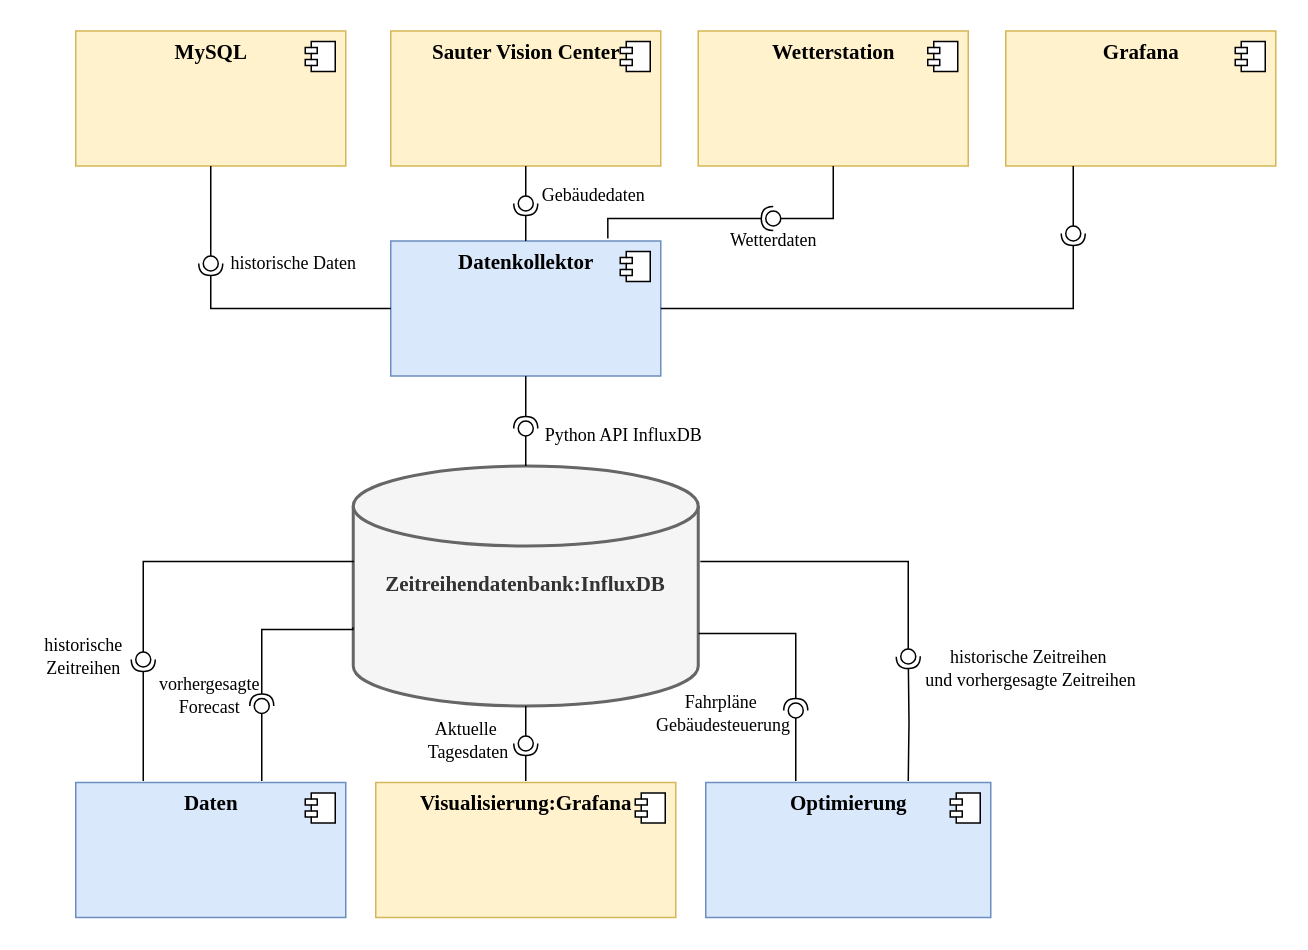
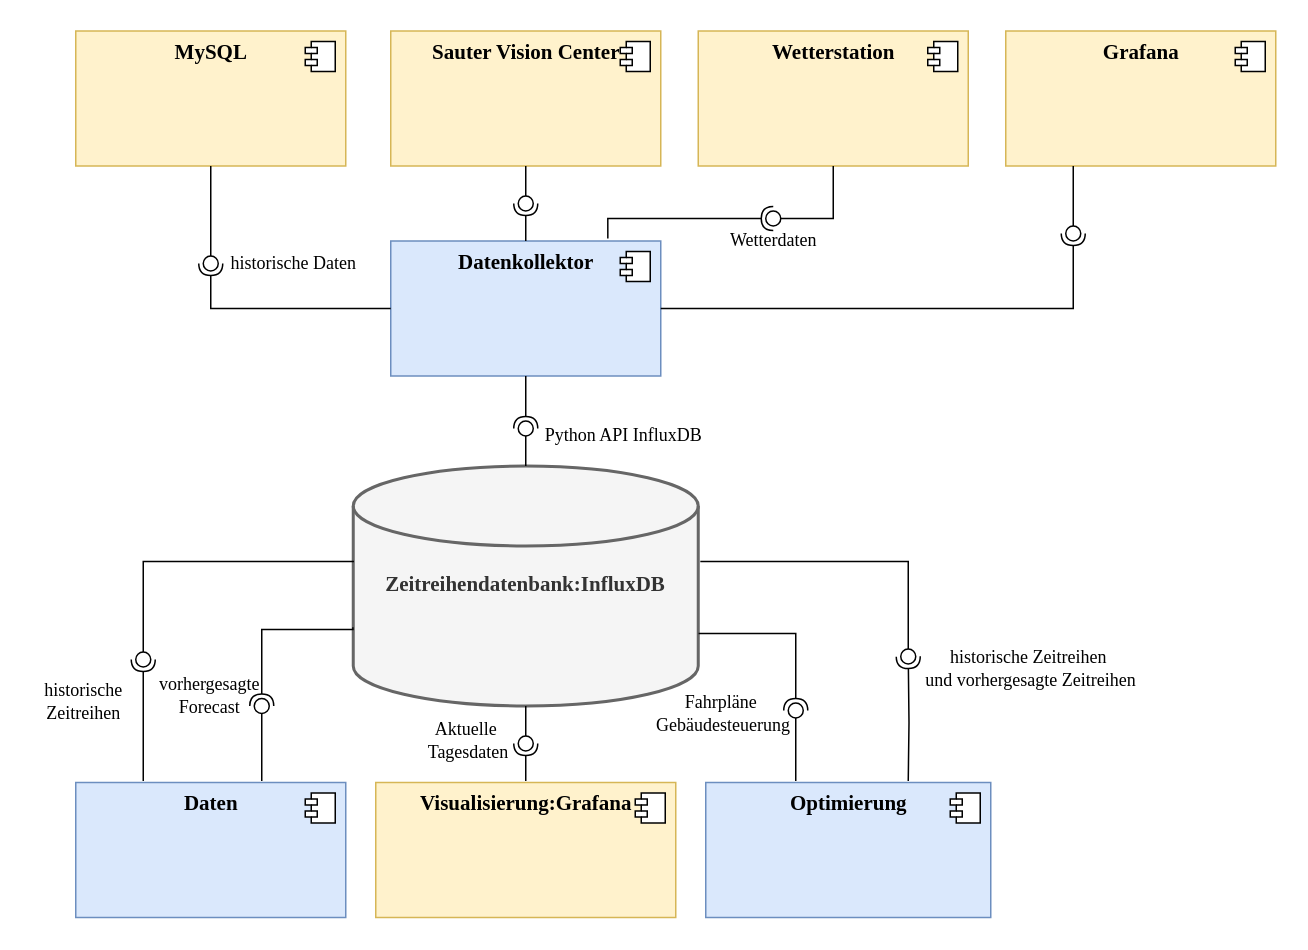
  <mxCell id="0" />
  <mxCell id="1" parent="0" />
  <mxCell id="2" value="Visualisierung:Grafana" style="html=1;dropTarget=0;fontFamily=Garamond;fontSize=14;fontStyle=1;verticalAlign=top;fillColor=#fff2cc;strokeColor=#d6b656;" parent="1" vertex="1"><mxGeometry x="250" y="521" width="200" height="90" as="geometry" /></mxCell>
  <mxCell id="3" value="" style="shape=module;jettyWidth=8;jettyHeight=4;fontFamily=Garamond;fontSize=14;fontStyle=1;verticalAlign=top;" parent="2" vertex="1"><mxGeometry x="1" width="20" height="20" relative="1" as="geometry"><mxPoint x="-27" y="7" as="offset" /></mxGeometry></mxCell>
  <mxCell id="4" value="Daten" style="html=1;dropTarget=0;fontFamily=Garamond;fontSize=14;fontStyle=1;verticalAlign=top;fillColor=#dae8fc;strokeColor=#6c8ebf;" parent="1" vertex="1"><mxGeometry x="50" y="521" width="180" height="90" as="geometry" /></mxCell>
  <mxCell id="5" value="" style="shape=module;jettyWidth=8;jettyHeight=4;fontFamily=Garamond;fontSize=14;fontStyle=1;verticalAlign=top;" parent="4" vertex="1"><mxGeometry x="1" width="20" height="20" relative="1" as="geometry"><mxPoint x="-27" y="7" as="offset" /></mxGeometry></mxCell>
  <mxCell id="6" value="Zeitreihendatenbank:InfluxDB" style="strokeWidth=2;html=1;shape=mxgraph.flowchart.database;whiteSpace=wrap;fontFamily=Garamond;fontSize=14;fontStyle=1;verticalAlign=middle;fillColor=#f5f5f5;fontColor=#333333;strokeColor=#666666;" parent="1" vertex="1"><mxGeometry x="235" y="310" width="230" height="160" as="geometry" /></mxCell>
  <mxCell id="7" value="Optimierung" style="html=1;dropTarget=0;fontFamily=Garamond;fontSize=14;fontStyle=1;verticalAlign=top;fillColor=#dae8fc;strokeColor=#6c8ebf;" parent="1" vertex="1"><mxGeometry x="470" y="521" width="190" height="90" as="geometry" /></mxCell>
  <mxCell id="8" value="" style="shape=module;jettyWidth=8;jettyHeight=4;fontFamily=Garamond;fontSize=14;fontStyle=1;verticalAlign=top;" parent="7" vertex="1"><mxGeometry x="1" width="20" height="20" relative="1" as="geometry"><mxPoint x="-27" y="7" as="offset" /></mxGeometry></mxCell>
  <mxCell id="9" value="Datenkollektor" style="html=1;dropTarget=0;fontFamily=Garamond;fontSize=14;fontStyle=1;verticalAlign=top;fillColor=#dae8fc;strokeColor=#6c8ebf;" parent="1" vertex="1"><mxGeometry x="260" y="160" width="180" height="90" as="geometry" /></mxCell>
  <mxCell id="10" value="" style="shape=module;jettyWidth=8;jettyHeight=4;fontFamily=Garamond;fontSize=14;fontStyle=1;verticalAlign=top;" parent="9" vertex="1"><mxGeometry x="1" width="20" height="20" relative="1" as="geometry"><mxPoint x="-27" y="7" as="offset" /></mxGeometry></mxCell>
  <mxCell id="11" value="MySQL" style="html=1;dropTarget=0;fontFamily=Garamond;fontSize=14;fontStyle=1;verticalAlign=top;fillColor=#fff2cc;strokeColor=#d6b656;" parent="1" vertex="1"><mxGeometry x="50" y="20" width="180" height="90" as="geometry" /></mxCell>
  <mxCell id="12" value="" style="shape=module;jettyWidth=8;jettyHeight=4;fontFamily=Garamond;fontSize=14;fontStyle=1;verticalAlign=top;" parent="11" vertex="1"><mxGeometry x="1" width="20" height="20" relative="1" as="geometry"><mxPoint x="-27" y="7" as="offset" /></mxGeometry></mxCell>
  <mxCell id="13" value="Sauter Vision Center" style="html=1;dropTarget=0;fontFamily=Garamond;fontSize=14;fontStyle=1;verticalAlign=top;fillColor=#fff2cc;strokeColor=#d6b656;" parent="1" vertex="1"><mxGeometry x="260" y="20" width="180" height="90" as="geometry" /></mxCell>
  <mxCell id="14" value="" style="shape=module;jettyWidth=8;jettyHeight=4;fontFamily=Garamond;fontSize=14;fontStyle=1;verticalAlign=top;" parent="13" vertex="1"><mxGeometry x="1" width="20" height="20" relative="1" as="geometry"><mxPoint x="-27" y="7" as="offset" /></mxGeometry></mxCell>
  <mxCell id="15" value="Wetterstation" style="html=1;dropTarget=0;fontFamily=Garamond;fontSize=14;fontStyle=1;verticalAlign=top;fillColor=#fff2cc;strokeColor=#d6b656;" parent="1" vertex="1"><mxGeometry x="465" y="20" width="180" height="90" as="geometry" /></mxCell>
  <mxCell id="16" value="" style="shape=module;jettyWidth=8;jettyHeight=4;fontFamily=Garamond;fontSize=14;fontStyle=1;verticalAlign=top;" parent="15" vertex="1"><mxGeometry x="1" width="20" height="20" relative="1" as="geometry"><mxPoint x="-27" y="7" as="offset" /></mxGeometry></mxCell>
  <mxCell id="17" value="Grafana" style="html=1;dropTarget=0;fontFamily=Garamond;fontSize=14;fontStyle=1;verticalAlign=top;fillColor=#fff2cc;strokeColor=#d6b656;" parent="1" vertex="1"><mxGeometry x="670" y="20" width="180" height="90" as="geometry" /></mxCell>
  <mxCell id="18" value="" style="shape=module;jettyWidth=8;jettyHeight=4;fontFamily=Garamond;fontSize=14;fontStyle=1;verticalAlign=top;" parent="17" vertex="1"><mxGeometry x="1" width="20" height="20" relative="1" as="geometry"><mxPoint x="-27" y="7" as="offset" /></mxGeometry></mxCell>
  <mxCell id="19" value="" style="rounded=0;orthogonalLoop=1;jettySize=auto;html=1;endArrow=none;endFill=0;sketch=0;sourcePerimeterSpacing=0;targetPerimeterSpacing=0;exitX=0.25;exitY=1;exitDx=0;exitDy=0;edgeStyle=orthogonalEdgeStyle;fontFamily=Garamond;" edge="1" target="21" parent="1" source="17"><mxGeometry relative="1" as="geometry"><mxPoint x="535" y="185" as="sourcePoint" /></mxGeometry></mxCell>
  <mxCell id="20" value="" style="rounded=0;orthogonalLoop=1;jettySize=auto;html=1;endArrow=halfCircle;endFill=0;entryX=0.5;entryY=0.5;endSize=6;strokeWidth=1;sketch=0;exitX=1;exitY=0.5;exitDx=0;exitDy=0;edgeStyle=orthogonalEdgeStyle;fontFamily=Garamond;" edge="1" target="21" parent="1" source="9"><mxGeometry relative="1" as="geometry"><mxPoint x="590" y="185" as="sourcePoint" /><Array as="points"><mxPoint x="715" y="205" /></Array></mxGeometry></mxCell>
  <mxCell id="21" value="" style="ellipse;whiteSpace=wrap;html=1;align=center;aspect=fixed;resizable=0;points=[];outlineConnect=0;sketch=0;fontFamily=Garamond;" vertex="1" parent="1"><mxGeometry x="710" y="150" width="10" height="10" as="geometry" /></mxCell>
  <mxCell id="22" value="" style="rounded=0;orthogonalLoop=1;jettySize=auto;html=1;endArrow=none;endFill=0;sketch=0;sourcePerimeterSpacing=0;targetPerimeterSpacing=0;exitX=0.5;exitY=1;exitDx=0;exitDy=0;edgeStyle=orthogonalEdgeStyle;fontFamily=Garamond;" edge="1" target="24" parent="1" source="15"><mxGeometry relative="1" as="geometry"><mxPoint x="525" y="165" as="sourcePoint" /><Array as="points"><mxPoint x="555" y="145" /></Array></mxGeometry></mxCell>
  <mxCell id="23" value="" style="rounded=0;orthogonalLoop=1;jettySize=auto;html=1;endArrow=halfCircle;endFill=0;entryX=0.5;entryY=0.5;endSize=6;strokeWidth=1;sketch=0;edgeStyle=orthogonalEdgeStyle;fontFamily=Garamond;exitX=0.804;exitY=-0.019;exitDx=0;exitDy=0;exitPerimeter=0;" edge="1" target="24" parent="1" source="9"><mxGeometry relative="1" as="geometry"><mxPoint x="600" y="145" as="sourcePoint" /><Array as="points"><mxPoint x="405" y="145" /></Array></mxGeometry></mxCell>
  <mxCell id="24" value="" style="ellipse;whiteSpace=wrap;html=1;align=center;aspect=fixed;resizable=0;points=[];outlineConnect=0;sketch=0;fontFamily=Garamond;" vertex="1" parent="1"><mxGeometry x="510" y="140" width="10" height="10" as="geometry" /></mxCell>
  <mxCell id="25" value="" style="rounded=0;orthogonalLoop=1;jettySize=auto;html=1;endArrow=none;endFill=0;sketch=0;sourcePerimeterSpacing=0;targetPerimeterSpacing=0;exitX=0.5;exitY=1;exitDx=0;exitDy=0;fontFamily=Garamond;" edge="1" target="27" parent="1" source="13"><mxGeometry relative="1" as="geometry"><mxPoint x="400" y="165" as="sourcePoint" /></mxGeometry></mxCell>
  <mxCell id="26" value="" style="rounded=0;orthogonalLoop=1;jettySize=auto;html=1;endArrow=halfCircle;endFill=0;entryX=0.5;entryY=0.5;endSize=6;strokeWidth=1;sketch=0;exitX=0.5;exitY=0;exitDx=0;exitDy=0;fontFamily=Garamond;" edge="1" target="27" parent="1" source="9"><mxGeometry relative="1" as="geometry"><mxPoint x="440" y="165" as="sourcePoint" /></mxGeometry></mxCell>
  <mxCell id="27" value="" style="ellipse;whiteSpace=wrap;html=1;align=center;aspect=fixed;resizable=0;points=[];outlineConnect=0;sketch=0;fontFamily=Garamond;" vertex="1" parent="1"><mxGeometry x="345" y="130" width="10" height="10" as="geometry" /></mxCell>
  <mxCell id="28" value="" style="rounded=0;orthogonalLoop=1;jettySize=auto;html=1;endArrow=none;endFill=0;sketch=0;sourcePerimeterSpacing=0;targetPerimeterSpacing=0;exitX=0.5;exitY=1;exitDx=0;exitDy=0;edgeStyle=orthogonalEdgeStyle;fontFamily=Garamond;" edge="1" target="30" parent="1" source="11"><mxGeometry relative="1" as="geometry"><mxPoint x="154" y="138" as="sourcePoint" /><Array as="points"><mxPoint x="140" y="138" /></Array></mxGeometry></mxCell>
  <mxCell id="29" value="" style="rounded=0;orthogonalLoop=1;jettySize=auto;html=1;endArrow=halfCircle;endFill=0;entryX=0.5;entryY=0.5;endSize=6;strokeWidth=1;sketch=0;exitX=0;exitY=0.5;exitDx=0;exitDy=0;edgeStyle=orthogonalEdgeStyle;fontFamily=Garamond;" edge="1" target="30" parent="1" source="9"><mxGeometry relative="1" as="geometry"><mxPoint x="194" y="138" as="sourcePoint" /><Array as="points"><mxPoint x="140" y="205" /></Array></mxGeometry></mxCell>
  <mxCell id="30" value="" style="ellipse;whiteSpace=wrap;html=1;align=center;aspect=fixed;resizable=0;points=[];outlineConnect=0;sketch=0;fontFamily=Garamond;" vertex="1" parent="1"><mxGeometry x="135" y="170" width="10" height="10" as="geometry" /></mxCell>
  <mxCell id="31" value="" style="rounded=0;orthogonalLoop=1;jettySize=auto;html=1;endArrow=none;endFill=0;sketch=0;sourcePerimeterSpacing=0;targetPerimeterSpacing=0;exitX=0.5;exitY=1;exitDx=0;exitDy=0;exitPerimeter=0;fontFamily=Garamond;" edge="1" target="33" parent="1" source="6"><mxGeometry relative="1" as="geometry"><mxPoint x="350" y="520" as="sourcePoint" /></mxGeometry></mxCell>
  <mxCell id="32" value="" style="rounded=0;orthogonalLoop=1;jettySize=auto;html=1;endArrow=halfCircle;endFill=0;entryX=0.5;entryY=0.5;endSize=6;strokeWidth=1;sketch=0;fontFamily=Garamond;" edge="1" target="33" parent="1"><mxGeometry relative="1" as="geometry"><mxPoint x="350" y="520" as="sourcePoint" /></mxGeometry></mxCell>
  <mxCell id="33" value="" style="ellipse;whiteSpace=wrap;html=1;align=center;aspect=fixed;resizable=0;points=[];outlineConnect=0;sketch=0;fontFamily=Garamond;" vertex="1" parent="1"><mxGeometry x="345" y="490" width="10" height="10" as="geometry" /></mxCell>
  <mxCell id="34" value="" style="rounded=0;orthogonalLoop=1;jettySize=auto;html=1;endArrow=none;endFill=0;sketch=0;sourcePerimeterSpacing=0;targetPerimeterSpacing=0;exitX=0.5;exitY=0;exitDx=0;exitDy=0;exitPerimeter=0;fontFamily=Garamond;" edge="1" target="36" parent="1" source="6"><mxGeometry relative="1" as="geometry"><mxPoint x="420" y="295" as="sourcePoint" /></mxGeometry></mxCell>
  <mxCell id="35" value="" style="rounded=0;orthogonalLoop=1;jettySize=auto;html=1;endArrow=halfCircle;endFill=0;entryX=0.5;entryY=0.5;endSize=6;strokeWidth=1;sketch=0;fontFamily=Garamond;" edge="1" target="36" parent="1"><mxGeometry relative="1" as="geometry"><mxPoint x="350" y="250" as="sourcePoint" /></mxGeometry></mxCell>
  <mxCell id="36" value="" style="ellipse;whiteSpace=wrap;html=1;align=center;aspect=fixed;resizable=0;points=[];outlineConnect=0;sketch=0;fontFamily=Garamond;" vertex="1" parent="1"><mxGeometry x="345" y="280" width="10" height="10" as="geometry" /></mxCell>
  <mxCell id="37" value="" style="rounded=0;orthogonalLoop=1;jettySize=auto;html=1;endArrow=none;endFill=0;sketch=0;sourcePerimeterSpacing=0;targetPerimeterSpacing=0;edgeStyle=orthogonalEdgeStyle;fontFamily=Garamond;" edge="1" target="39" parent="1"><mxGeometry relative="1" as="geometry"><mxPoint x="174" y="520" as="sourcePoint" /><Array as="points"><mxPoint x="174" y="500" /><mxPoint x="174" y="500" /></Array></mxGeometry></mxCell>
  <mxCell id="38" value="" style="rounded=0;orthogonalLoop=1;jettySize=auto;html=1;endArrow=halfCircle;endFill=0;entryX=0.5;entryY=0.5;endSize=6;strokeWidth=1;sketch=0;edgeStyle=orthogonalEdgeStyle;exitX=-0.001;exitY=0.672;exitDx=0;exitDy=0;exitPerimeter=0;fontFamily=Garamond;" edge="1" target="39" parent="1" source="6"><mxGeometry relative="1" as="geometry"><mxPoint x="220" y="419" as="sourcePoint" /><Array as="points"><mxPoint x="235" y="419" /><mxPoint x="174" y="419" /></Array></mxGeometry></mxCell>
  <mxCell id="39" value="" style="ellipse;whiteSpace=wrap;html=1;align=center;aspect=fixed;resizable=0;points=[];outlineConnect=0;sketch=0;gradientColor=#ffffff;fontFamily=Garamond;" vertex="1" parent="1"><mxGeometry x="169" y="465" width="10" height="10" as="geometry" /></mxCell>
  <mxCell id="40" value="" style="rounded=0;orthogonalLoop=1;jettySize=auto;html=1;endArrow=none;endFill=0;sketch=0;sourcePerimeterSpacing=0;targetPerimeterSpacing=0;exitX=0.002;exitY=0.398;exitDx=0;exitDy=0;exitPerimeter=0;edgeStyle=orthogonalEdgeStyle;fontFamily=Garamond;" edge="1" target="42" parent="1" source="6"><mxGeometry relative="1" as="geometry"><mxPoint x="420" y="415" as="sourcePoint" /><Array as="points"><mxPoint x="95" y="374" /></Array></mxGeometry></mxCell>
  <mxCell id="41" value="" style="rounded=0;orthogonalLoop=1;jettySize=auto;html=1;endArrow=halfCircle;endFill=0;entryX=0.5;entryY=0.5;endSize=6;strokeWidth=1;sketch=0;edgeStyle=orthogonalEdgeStyle;fontFamily=Garamond;" edge="1" target="42" parent="1"><mxGeometry relative="1" as="geometry"><mxPoint x="95" y="520" as="sourcePoint" /><Array as="points"><mxPoint x="95" y="520" /></Array></mxGeometry></mxCell>
  <mxCell id="42" value="" style="ellipse;whiteSpace=wrap;html=1;align=center;aspect=fixed;resizable=0;points=[];outlineConnect=0;sketch=0;gradientColor=#ffffff;fontFamily=Garamond;" vertex="1" parent="1"><mxGeometry x="90" y="434" width="10" height="10" as="geometry" /></mxCell>
  <mxCell id="43" value="" style="rounded=0;orthogonalLoop=1;jettySize=auto;html=1;endArrow=none;endFill=0;sketch=0;sourcePerimeterSpacing=0;targetPerimeterSpacing=0;exitX=1.006;exitY=0.398;exitDx=0;exitDy=0;exitPerimeter=0;edgeStyle=orthogonalEdgeStyle;fontFamily=Garamond;" edge="1" target="45" parent="1" source="6"><mxGeometry relative="1" as="geometry"><mxPoint x="630" y="375" as="sourcePoint" /><Array as="points"><mxPoint x="605" y="374" /></Array></mxGeometry></mxCell>
  <mxCell id="44" value="" style="rounded=0;orthogonalLoop=1;jettySize=auto;html=1;endArrow=halfCircle;endFill=0;entryX=0.5;entryY=0.5;endSize=6;strokeWidth=1;sketch=0;edgeStyle=orthogonalEdgeStyle;fontFamily=Garamond;" edge="1" target="45" parent="1"><mxGeometry relative="1" as="geometry"><mxPoint x="605" y="520" as="sourcePoint" /></mxGeometry></mxCell>
  <mxCell id="45" value="" style="ellipse;whiteSpace=wrap;html=1;align=center;aspect=fixed;resizable=0;points=[];outlineConnect=0;sketch=0;gradientColor=#ffffff;fontFamily=Garamond;" vertex="1" parent="1"><mxGeometry x="600" y="432" width="10" height="10" as="geometry" /></mxCell>
  <mxCell id="46" value="" style="rounded=0;orthogonalLoop=1;jettySize=auto;html=1;endArrow=none;endFill=0;sketch=0;sourcePerimeterSpacing=0;targetPerimeterSpacing=0;fontFamily=Garamond;" edge="1" target="48" parent="1"><mxGeometry relative="1" as="geometry"><mxPoint x="530" y="520" as="sourcePoint" /></mxGeometry></mxCell>
  <mxCell id="47" value="" style="rounded=0;orthogonalLoop=1;jettySize=auto;html=1;endArrow=halfCircle;endFill=0;entryX=0.5;entryY=0.5;endSize=6;strokeWidth=1;sketch=0;exitX=1.001;exitY=0.698;exitDx=0;exitDy=0;exitPerimeter=0;edgeStyle=orthogonalEdgeStyle;fontFamily=Garamond;" edge="1" target="48" parent="1" source="6"><mxGeometry relative="1" as="geometry"><mxPoint x="550" y="465" as="sourcePoint" /><Array as="points"><mxPoint x="530" y="422" /></Array></mxGeometry></mxCell>
  <mxCell id="48" value="" style="ellipse;whiteSpace=wrap;html=1;align=center;aspect=fixed;resizable=0;points=[];outlineConnect=0;sketch=0;gradientColor=#ffffff;fontFamily=Garamond;" vertex="1" parent="1"><mxGeometry x="525" y="468" width="10" height="10" as="geometry" /></mxCell>
- <mxCell id="49" value="historische&lt;br&gt;Zeitreihen" style="text;html=1;align=center;verticalAlign=middle;resizable=0;points=[];autosize=1;strokeColor=none;fillColor=none;fontFamily=Garamond;" vertex="1" parent="1"><mxGeometry x="20" y="422" width="70" height="30" as="geometry" /></mxCell>
+ <mxCell id="49" value="historische&lt;br&gt;Zeitreihen" style="text;html=1;align=center;verticalAlign=middle;resizable=0;points=[];autosize=1;strokeColor=none;fillColor=none;fontFamily=Garamond;" vertex="1" parent="1"><mxGeometry x="20" y="452" width="70" height="30" as="geometry" /></mxCell>
  <mxCell id="50" value="vorhergesagte&lt;br&gt;Forecast" style="text;html=1;align=center;verticalAlign=middle;resizable=0;points=[];autosize=1;strokeColor=none;fillColor=none;fontFamily=Garamond;" vertex="1" parent="1"><mxGeometry x="99" y="448" width="80" height="30" as="geometry" /></mxCell>
  <mxCell id="51" value="Aktuelle&lt;br&gt;&amp;nbsp;Tagesdaten" style="text;html=1;align=center;verticalAlign=middle;resizable=0;points=[];autosize=1;strokeColor=none;fillColor=none;fontFamily=Garamond;" vertex="1" parent="1"><mxGeometry x="275" y="478" width="70" height="30" as="geometry" /></mxCell>
  <mxCell id="52" value="Python API InfluxDB" style="text;html=1;align=center;verticalAlign=middle;resizable=0;points=[];autosize=1;strokeColor=none;fillColor=none;fontFamily=Garamond;" vertex="1" parent="1"><mxGeometry x="355" y="280" width="120" height="20" as="geometry" /></mxCell>
  <mxCell id="53" value="Fahrpläne&lt;br&gt;&amp;nbsp;Gebäudesteuerung" style="text;html=1;align=center;verticalAlign=middle;resizable=0;points=[];autosize=1;strokeColor=none;fillColor=none;fontFamily=Garamond;" vertex="1" parent="1"><mxGeometry x="425" y="460" width="110" height="30" as="geometry" /></mxCell>
  <mxCell id="54" value="historische Zeitreihen&lt;br&gt;&amp;nbsp;und vorhergesagte Zeitreihen" style="text;html=1;align=center;verticalAlign=middle;resizable=0;points=[];autosize=1;strokeColor=none;fillColor=none;fontFamily=Garamond;" vertex="1" parent="1"><mxGeometry x="610" y="430" width="150" height="30" as="geometry" /></mxCell>
  <mxCell id="55" value="Wetterdaten" style="text;html=1;align=center;verticalAlign=middle;resizable=0;points=[];autosize=1;strokeColor=none;fillColor=none;fontFamily=Garamond;" vertex="1" parent="1"><mxGeometry x="480" y="150" width="70" height="20" as="geometry" /></mxCell>
- <mxCell id="56" value="Gebäudedaten" style="text;html=1;align=center;verticalAlign=middle;resizable=0;points=[];autosize=1;strokeColor=none;fillColor=none;fontFamily=Garamond;" vertex="1" parent="1"><mxGeometry x="355" y="120" width="80" height="20" as="geometry" /></mxCell>
  <mxCell id="57" value="historische Daten" style="text;html=1;align=center;verticalAlign=middle;resizable=0;points=[];autosize=1;strokeColor=none;fillColor=none;fontFamily=Garamond;" vertex="1" parent="1"><mxGeometry x="145" y="165" width="100" height="20" as="geometry" /></mxCell>
